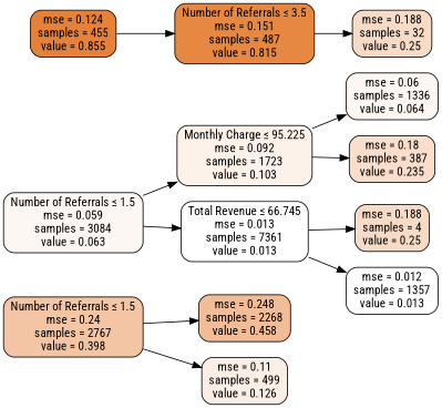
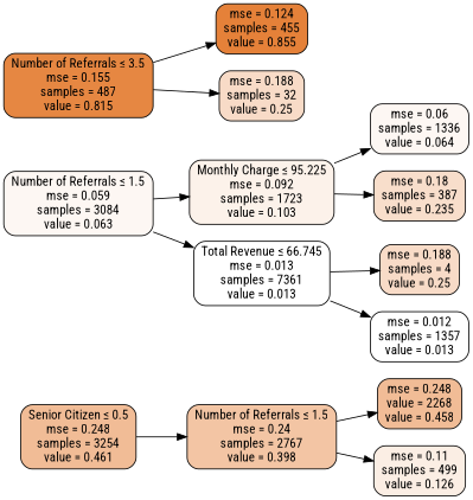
  digraph {
    fontname="Roboto Condensed"
    rankdir=LR
    node [color=black fillcolor="#f1bc96" fontname="Roboto Condensed" shape=box style="filled, rounded"]
    edge [fontname="Roboto Condensed"]
+   n1 [label=<Senior Citizen &le; 0.5<br/>mse = 0.248<br/>samples = 3254<br/>value = 0.461>]
    n2 [fillcolor="#f3c5a4" label=<Number of Referrals &le; 1.5<br/>mse = 0.24<br/>samples = 2767<br/>value = 0.398>]
    n3 [fillcolor="#fdf7f3" label=<Number of Referrals &le; 1.5<br/>mse = 0.059<br/>samples = 3084<br/>value = 0.063>]
    n4 [fillcolor="#fcf2ea" label=<Monthly Charge &le; 95.225<br/>mse = 0.092<br/>samples = 1723<br/>value = 0.103>]
    n5 [fillcolor="#ffffff" label=<Total Revenue &le; 66.745<br/>mse = 0.013<br/>samples = 7361<br/>value = 0.013>]
-   n6 [label=<mse = 0.248<br/>samples = 2268<br/>value = 0.458>]
+   n6 [label=<mse = 0.248<br/>value = 2268<br/>value = 0.458>]
    n7 [fillcolor="#fbeee4" label=<mse = 0.11<br/>samples = 499<br/>value = 0.126>]
-   n8 [fillcolor="#e68742" label=<Number of Referrals &le; 3.5<br/>mse = 0.151<br/>samples = 487<br/>value = 0.815>]
+   n8 [fillcolor="#e68742" label=<Number of Referrals &le; 3.5<br/>mse = 0.155<br/>samples = 487<br/>value = 0.815>]
    n9 [fillcolor="#e58139" label=<mse = 0.124<br/>samples = 455<br/>value = 0.855>]
    n10 [fillcolor="#f8dbc7" label=<mse = 0.188<br/>samples = 32<br/>value = 0.25>]
    n11 [fillcolor="#fdf7f3" label=<mse = 0.06<br/>samples = 1336<br/>value = 0.064>]
    n12 [fillcolor="#f8decb" label=<mse = 0.18<br/>samples = 387<br/>value = 0.235>]
    n13 [fillcolor="#f8dbc7" label=<mse = 0.188<br/>samples = 4<br/>value = 0.25>]
    n14 [fillcolor="#ffffff" label=<mse = 0.012<br/>samples = 1357<br/>value = 0.013>]
+   n1 -> n2
    n2 -> n6
    n2 -> n7
    n3 -> n4
    n3 -> n5
    n4 -> n11
    n4 -> n12
    n5 -> n13
    n5 -> n14
-   n9 -> n8
+   n8 -> n9
    n8 -> n10
  }
